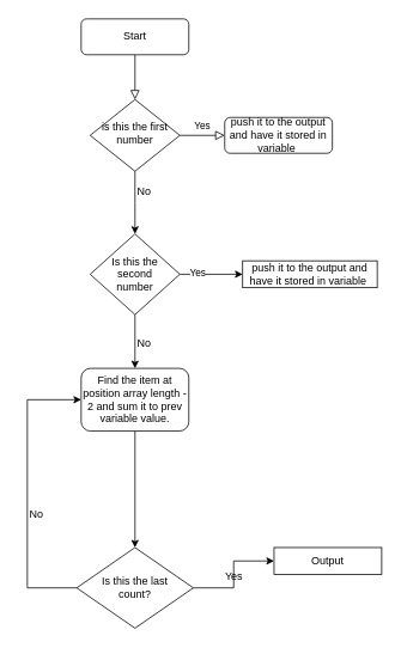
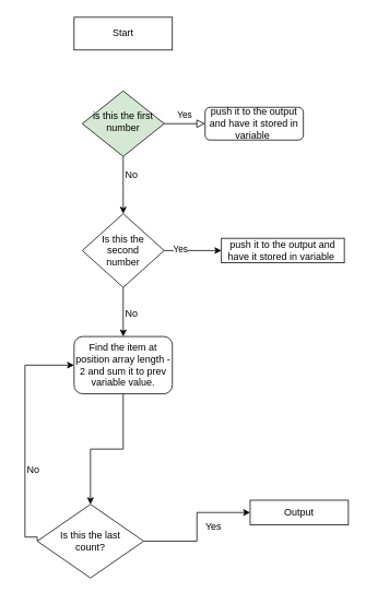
  <mxCell id="0" />
  <mxCell id="1" parent="0" />
- <mxCell id="2" value="" style="rounded=0;html=1;jettySize=auto;orthogonalLoop=1;fontSize=11;endArrow=block;endFill=0;endSize=8;strokeWidth=1;shadow=0;labelBackgroundColor=none;edgeStyle=orthogonalEdgeStyle;" parent="1" source="3" target="6" edge="1"><mxGeometry relative="1" as="geometry" /></mxCell>
- <mxCell id="3" value="Start" style="rounded=1;whiteSpace=wrap;html=1;fontSize=12;glass=0;strokeWidth=1;shadow=0;" parent="1" vertex="1"><mxGeometry x="90" y="20" width="120" height="40" as="geometry" /></mxCell>
+ <mxCell id="3" value="Start" style="whiteSpace=wrap;html=1;fontSize=12;glass=0;strokeWidth=1;shadow=0;rounded=0;" parent="1" vertex="1"><mxGeometry x="90" y="20" width="120" height="40" as="geometry" /></mxCell>
  <mxCell id="4" value="Yes&lt;br&gt;" style="edgeStyle=orthogonalEdgeStyle;rounded=0;html=1;jettySize=auto;orthogonalLoop=1;fontSize=11;endArrow=block;endFill=0;endSize=8;strokeWidth=1;shadow=0;labelBackgroundColor=none;" parent="1" source="6" target="7" edge="1"><mxGeometry y="10" relative="1" as="geometry"><mxPoint as="offset" /></mxGeometry></mxCell>
  <mxCell id="5" style="edgeStyle=orthogonalEdgeStyle;rounded=0;orthogonalLoop=1;jettySize=auto;html=1;exitX=0.5;exitY=1;exitDx=0;exitDy=0;" edge="1" parent="1" source="6"><mxGeometry relative="1" as="geometry"><mxPoint x="150" y="260" as="targetPoint" /></mxGeometry></mxCell>
- <mxCell id="6" value="is this the first number" style="rhombus;whiteSpace=wrap;html=1;shadow=0;fontFamily=Helvetica;fontSize=12;align=center;strokeWidth=1;spacing=6;spacingTop=-4;" parent="1" vertex="1"><mxGeometry x="100" y="110" width="100" height="80" as="geometry" /></mxCell>
+ <mxCell id="6" value="is this the first number" style="rhombus;whiteSpace=wrap;html=1;shadow=0;fontFamily=Helvetica;fontSize=12;align=center;strokeWidth=1;spacing=6;spacingTop=-4;fillColor=#d5e8d4;" parent="1" vertex="1"><mxGeometry x="100" y="110" width="100" height="80" as="geometry" /></mxCell>
  <mxCell id="7" value="push it to the output and have it stored in variable&amp;nbsp;" style="rounded=1;whiteSpace=wrap;html=1;fontSize=12;glass=0;strokeWidth=1;shadow=0;" parent="1" vertex="1"><mxGeometry x="250" y="130" width="120" height="40" as="geometry" /></mxCell>
  <mxCell id="8" style="edgeStyle=orthogonalEdgeStyle;rounded=0;orthogonalLoop=1;jettySize=auto;html=1;exitX=0.5;exitY=1;exitDx=0;exitDy=0;entryX=0.5;entryY=0;entryDx=0;entryDy=0;" edge="1" parent="1" source="9" target="20"><mxGeometry relative="1" as="geometry" /></mxCell>
  <mxCell id="9" value="Find the item at position array length - 2 and sum it to prev variable value." style="rounded=1;whiteSpace=wrap;html=1;" vertex="1" parent="1"><mxGeometry x="90" y="410" width="120" height="70" as="geometry" /></mxCell>
  <mxCell id="10" value="No" style="text;html=1;align=center;verticalAlign=middle;resizable=0;points=[];autosize=1;strokeColor=none;fillColor=none;" vertex="1" parent="1"><mxGeometry x="140" y="198" width="40" height="30" as="geometry" /></mxCell>
  <mxCell id="11" value="" style="edgeStyle=orthogonalEdgeStyle;rounded=0;orthogonalLoop=1;jettySize=auto;html=1;" edge="1" parent="1" source="14" target="15"><mxGeometry relative="1" as="geometry" /></mxCell>
  <mxCell id="12" value="Yes" style="edgeLabel;html=1;align=center;verticalAlign=middle;resizable=0;points=[];" vertex="1" connectable="0" parent="11"><mxGeometry x="-0.467" y="2" relative="1" as="geometry"><mxPoint as="offset" /></mxGeometry></mxCell>
  <mxCell id="13" style="edgeStyle=orthogonalEdgeStyle;rounded=0;orthogonalLoop=1;jettySize=auto;html=1;exitX=0.5;exitY=1;exitDx=0;exitDy=0;entryX=0.5;entryY=0;entryDx=0;entryDy=0;" edge="1" parent="1" source="14" target="9"><mxGeometry relative="1" as="geometry" /></mxCell>
  <mxCell id="14" value="Is this the &lt;br&gt;second &lt;br&gt;number" style="rhombus;whiteSpace=wrap;html=1;" vertex="1" parent="1"><mxGeometry x="100" y="260" width="100" height="90" as="geometry" /></mxCell>
  <mxCell id="15" value="push it to the output and have it stored in variable&amp;nbsp;" style="whiteSpace=wrap;html=1;" vertex="1" parent="1"><mxGeometry x="270" y="290" width="150" height="30" as="geometry" /></mxCell>
  <mxCell id="16" value="No" style="text;html=1;align=center;verticalAlign=middle;resizable=0;points=[];autosize=1;strokeColor=none;fillColor=none;" vertex="1" parent="1"><mxGeometry x="140" y="368" width="40" height="30" as="geometry" /></mxCell>
  <mxCell id="17" style="edgeStyle=orthogonalEdgeStyle;rounded=0;orthogonalLoop=1;jettySize=auto;html=1;exitX=0.5;exitY=1;exitDx=0;exitDy=0;" edge="1" parent="1" source="9" target="9"><mxGeometry relative="1" as="geometry" /></mxCell>
  <mxCell id="18" style="edgeStyle=orthogonalEdgeStyle;rounded=0;orthogonalLoop=1;jettySize=auto;html=1;entryX=0;entryY=0.5;entryDx=0;entryDy=0;exitX=0;exitY=0.5;exitDx=0;exitDy=0;" edge="1" parent="1" source="20" target="9"><mxGeometry relative="1" as="geometry"><mxPoint x="80" y="650" as="sourcePoint" /><Array as="points"><mxPoint x="30" y="655" /><mxPoint x="30" y="445" /></Array></mxGeometry></mxCell>
  <mxCell id="19" value="" style="edgeStyle=orthogonalEdgeStyle;rounded=0;orthogonalLoop=1;jettySize=auto;html=1;" edge="1" parent="1" source="20" target="21"><mxGeometry relative="1" as="geometry" /></mxCell>
- <mxCell id="20" value="Is this the last &lt;br&gt;count?" style="rhombus;whiteSpace=wrap;html=1;" vertex="1" parent="1"><mxGeometry x="85" y="610" width="130" height="90" as="geometry" /></mxCell>
+ <mxCell id="20" value="Is this the last &lt;br&gt;count?" style="rhombus;whiteSpace=wrap;html=1;" vertex="1" parent="1"><mxGeometry x="45" y="615" width="130" height="90" as="geometry" /></mxCell>
  <mxCell id="21" value="Output" style="whiteSpace=wrap;html=1;" vertex="1" parent="1"><mxGeometry x="305" y="610" width="120" height="30" as="geometry" /></mxCell>
  <mxCell id="22" value="Yes" style="text;html=1;align=center;verticalAlign=middle;resizable=0;points=[];autosize=1;strokeColor=none;fillColor=none;" vertex="1" parent="1"><mxGeometry x="240" y="628" width="40" height="30" as="geometry" /></mxCell>
  <mxCell id="23" value="No" style="text;html=1;align=center;verticalAlign=middle;resizable=0;points=[];autosize=1;strokeColor=none;fillColor=none;" vertex="1" parent="1"><mxGeometry x="20" y="558" width="40" height="30" as="geometry" /></mxCell>
